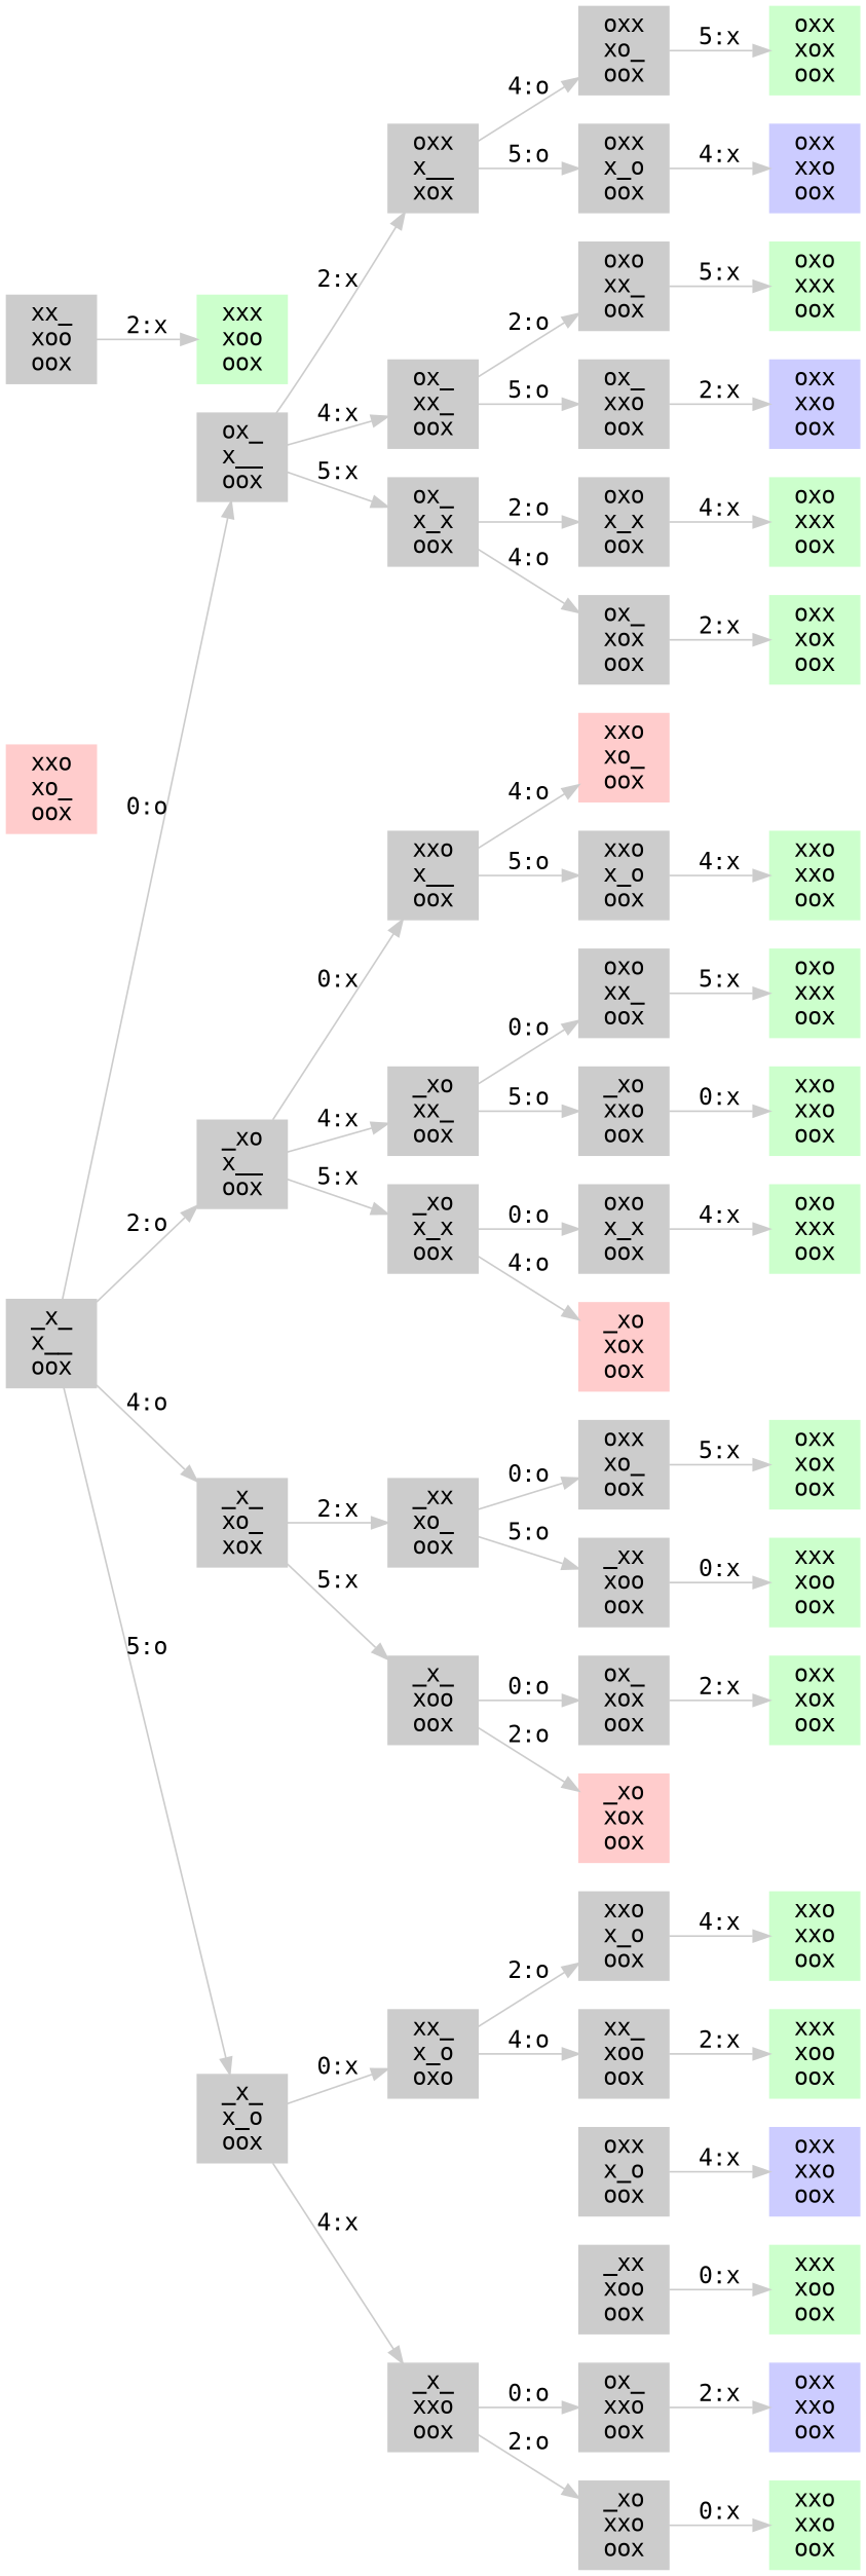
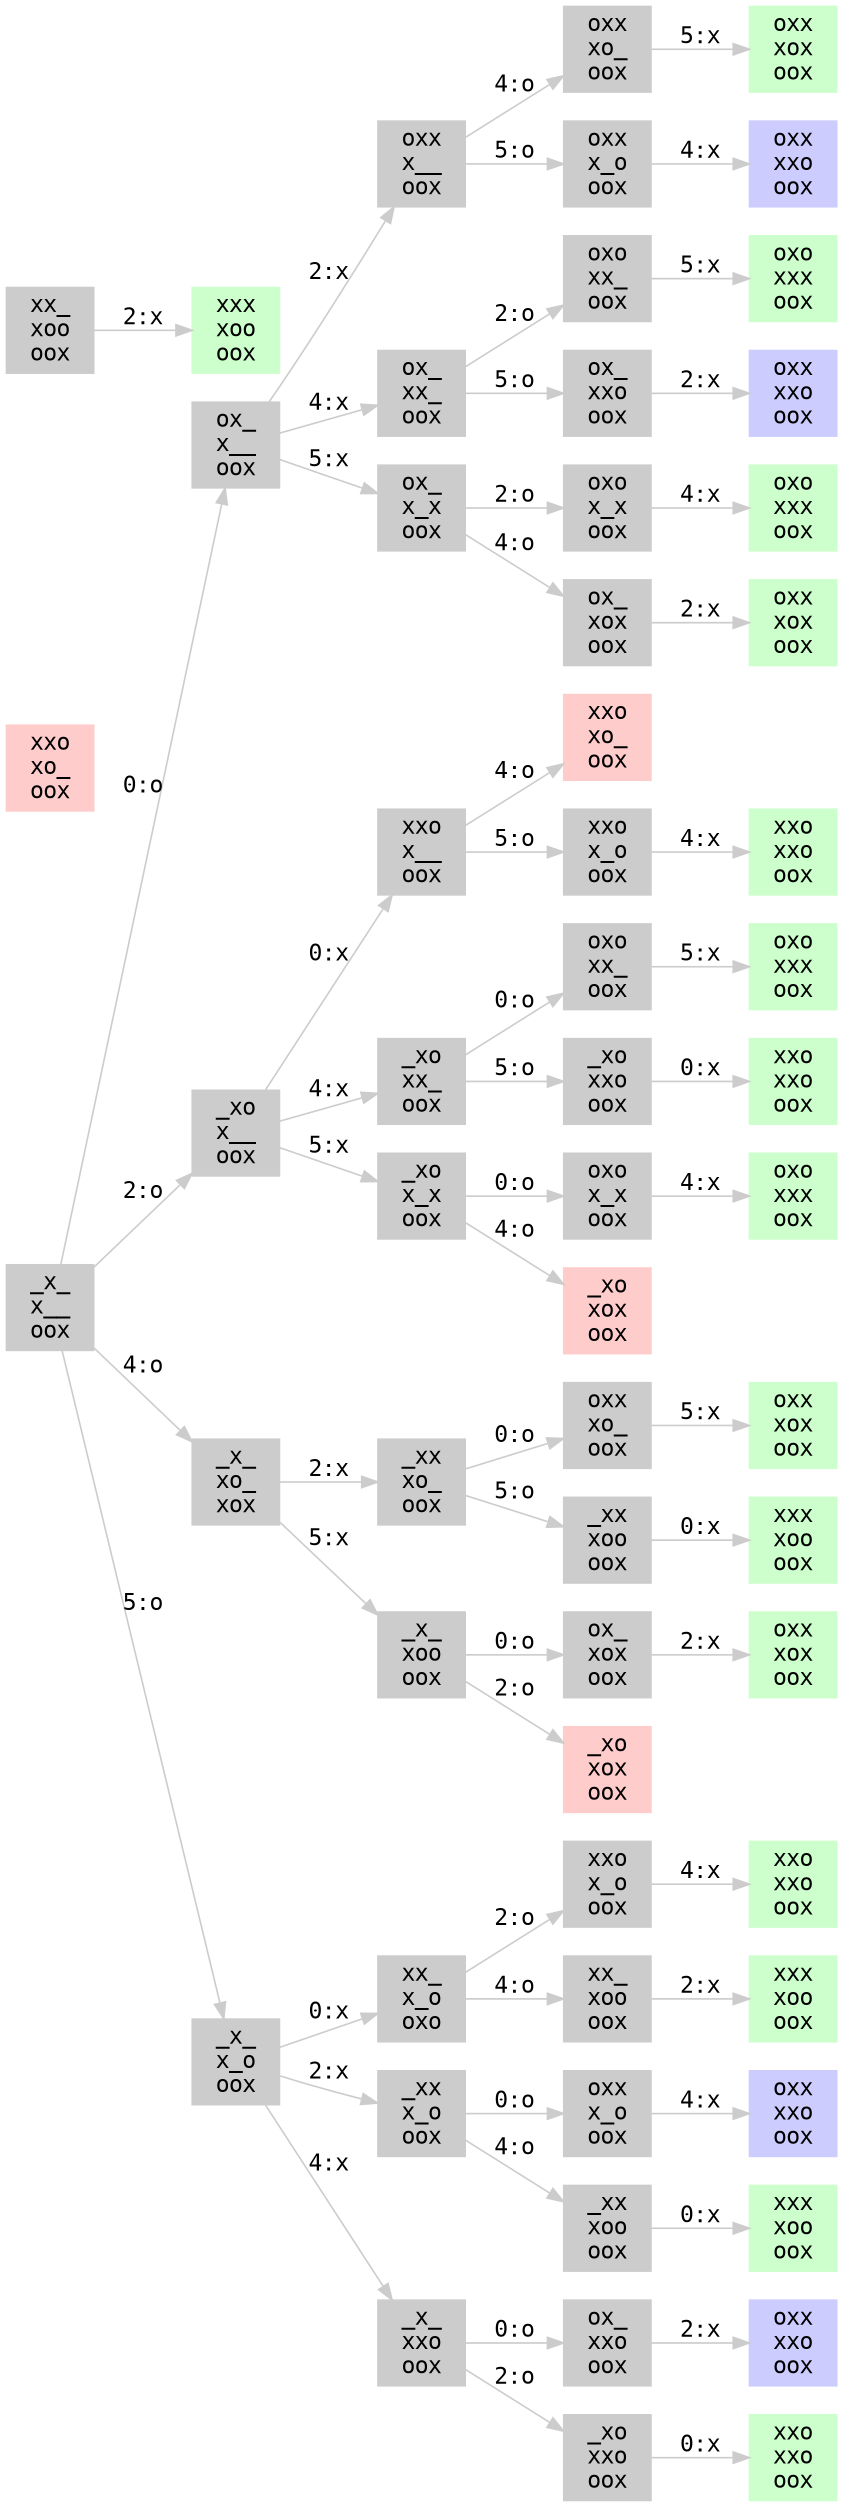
  digraph {
    fontname=Monospace
    rankdir=LR
    node [color="#cccccc" fontname=Monospace shape=box style=filled]
    edge [color="#cccccc" fontname=Monospace]
    n1 [label="_x_\nx__\noox"]
    n2 [label="ox_\nx__\noox"]
    n3 [label="_xo\nx__\noox"]
    n4 [label="_x_\nxo_\nxox"]
    n5 [label="_x_\nx_o\noox"]
-   n6 [label="oxx\nx__\nxox"]
+   n6 [label="oxx\nx__\noox"]
    n7 [label="ox_\nxx_\noox"]
    n8 [label="ox_\nx_x\noox"]
    n9 [label="xxo\nx__\noox"]
    n10 [label="_xo\nxx_\noox"]
    n11 [label="_xo\nx_x\noox"]
    n12 [label="_xx\nxo_\noox"]
    n13 [label="_x_\nxoo\noox"]
    n14 [label="xx_\nx_o\noxo"]
+   n15 [label="_xx\nx_o\noox"]
    n16 [label="_x_\nxxo\noox"]
    n17 [label="oxx\nxo_\noox"]
    n18 [label="oxx\nx_o\noox"]
    n19 [label="oxo\nxx_\noox"]
    n20 [label="ox_\nxxo\noox"]
    n21 [label="oxo\nx_x\noox"]
    n22 [label="ox_\nxox\noox"]
    n23 [color="#ccffcc" label="oxx\nxox\noox"]
    n24 [color="#ccccff" label="oxx\nxxo\noox"]
    n25 [color="#ccffcc" label="oxo\nxxx\noox"]
    n26 [color="#ccccff" label="oxx\nxxo\noox"]
    n27 [color="#ccffcc" label="oxo\nxxx\noox"]
    n28 [color="#ccffcc" label="oxx\nxox\noox"]
    n29 [color="#ffcccc" label="xxo\nxo_\noox"]
    n30 [label="xxo\nx_o\noox"]
    n31 [label="oxo\nxx_\noox"]
    n32 [label="_xo\nxxo\noox"]
    n33 [label="oxo\nx_x\noox"]
    n34 [color="#ffcccc" label="_xo\nxox\noox"]
    n35 [color="#ccffcc" label="xxo\nxxo\noox"]
    n36 [color="#ccffcc" label="oxo\nxxx\noox"]
    n37 [color="#ccffcc" label="xxo\nxxo\noox"]
    n38 [color="#ccffcc" label="oxo\nxxx\noox"]
    n39 [label="oxx\nxo_\noox"]
    n40 [label="_xx\nxoo\noox"]
    n41 [label="ox_\nxox\noox"]
    n42 [color="#ffcccc" label="_xo\nxox\noox"]
    n43 [color="#ffcccc" label="xxo\nxo_\noox"]
    n44 [label="xx_\nxoo\noox"]
    n45 [color="#ccffcc" label="xxx\nxoo\noox"]
    n46 [color="#ccffcc" label="oxx\nxox\noox"]
    n47 [color="#ccffcc" label="xxx\nxoo\noox"]
    n48 [color="#ccffcc" label="oxx\nxox\noox"]
    n49 [label="xxo\nx_o\noox"]
    n50 [label="xx_\nxoo\noox"]
    n51 [label="oxx\nx_o\noox"]
    n52 [label="_xx\nxoo\noox"]
    n53 [label="ox_\nxxo\noox"]
    n54 [label="_xo\nxxo\noox"]
    n55 [color="#ccffcc" label="xxo\nxxo\noox"]
    n56 [color="#ccffcc" label="xxx\nxoo\noox"]
    n57 [color="#ccccff" label="oxx\nxxo\noox"]
    n58 [color="#ccffcc" label="xxx\nxoo\noox"]
    n59 [color="#ccccff" label="oxx\nxxo\noox"]
    n60 [color="#ccffcc" label="xxo\nxxo\noox"]
    n1 -> n2 [label="0:o"]
    n1 -> n3 [label="2:o"]
    n1 -> n4 [label="4:o"]
    n1 -> n5 [label="5:o"]
    n2 -> n6 [label="2:x"]
    n2 -> n7 [label="4:x"]
    n2 -> n8 [label="5:x"]
    n3 -> n9 [label="0:x"]
    n3 -> n10 [label="4:x"]
    n3 -> n11 [label="5:x"]
    n4 -> n12 [label="2:x"]
    n4 -> n13 [label="5:x"]
    n5 -> n14 [label="0:x"]
+   n5 -> n15 [label="2:x"]
    n5 -> n16 [label="4:x"]
    n6 -> n17 [label="4:o"]
    n6 -> n18 [label="5:o"]
    n7 -> n19 [label="2:o"]
    n7 -> n20 [label="5:o"]
    n8 -> n21 [label="2:o"]
    n8 -> n22 [label="4:o"]
    n9 -> n29 [label="4:o"]
    n9 -> n30 [label="5:o"]
    n10 -> n31 [label="0:o"]
    n10 -> n32 [label="5:o"]
    n11 -> n33 [label="0:o"]
    n11 -> n34 [label="4:o"]
    n12 -> n39 [label="0:o"]
    n12 -> n40 [label="5:o"]
    n13 -> n41 [label="0:o"]
    n13 -> n42 [label="2:o"]
    n14 -> n49 [label="2:o"]
    n14 -> n50 [label="4:o"]
+   n15 -> n51 [label="0:o"]
+   n15 -> n52 [label="4:o"]
    n16 -> n53 [label="0:o"]
    n16 -> n54 [label="2:o"]
    n17 -> n23 [label="5:x"]
    n18 -> n24 [label="4:x"]
    n19 -> n25 [label="5:x"]
    n20 -> n26 [label="2:x"]
    n21 -> n27 [label="4:x"]
    n22 -> n28 [label="2:x"]
    n30 -> n35 [label="4:x"]
    n31 -> n36 [label="5:x"]
    n32 -> n37 [label="0:x"]
    n33 -> n38 [label="4:x"]
    n39 -> n46 [label="5:x"]
    n40 -> n47 [label="0:x"]
    n41 -> n48 [label="2:x"]
    n44 -> n45 [label="2:x"]
    n49 -> n55 [label="4:x"]
    n50 -> n56 [label="2:x"]
    n51 -> n57 [label="4:x"]
    n52 -> n58 [label="0:x"]
    n53 -> n59 [label="2:x"]
    n54 -> n60 [label="0:x"]
  }
